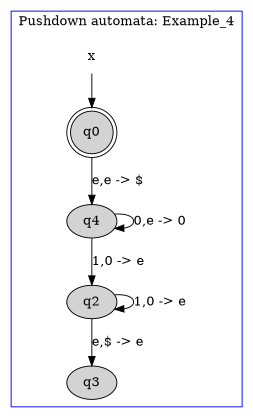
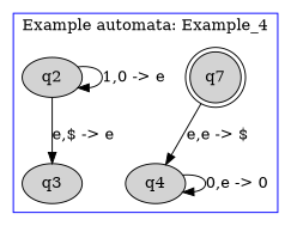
  digraph {
    node [style=filled]
-   q0 [shape=doublecircle]
+   q0 [shape=doublecircle label=q7]
    n2 [label=q4]
    q2
    q3 [shape=ellipse]
-   x [color=white]
    subgraph cluster_1 {
      color=blue
-     label="Pushdown automata: Example_4"
+     label="Example automata: Example_4"
      q0
      n2
      q2
      q3
-     x
    }
    q0 -> n2 [label="e,e -> $"]
    n2 -> n2 [label="0,e -> 0"]
-   n2 -> q2 [label="1,0 -> e"]
    q2 -> q2 [label="1,0 -> e"]
    q2 -> q3 [label="e,$ -> e"]
-   x -> q0
  }
